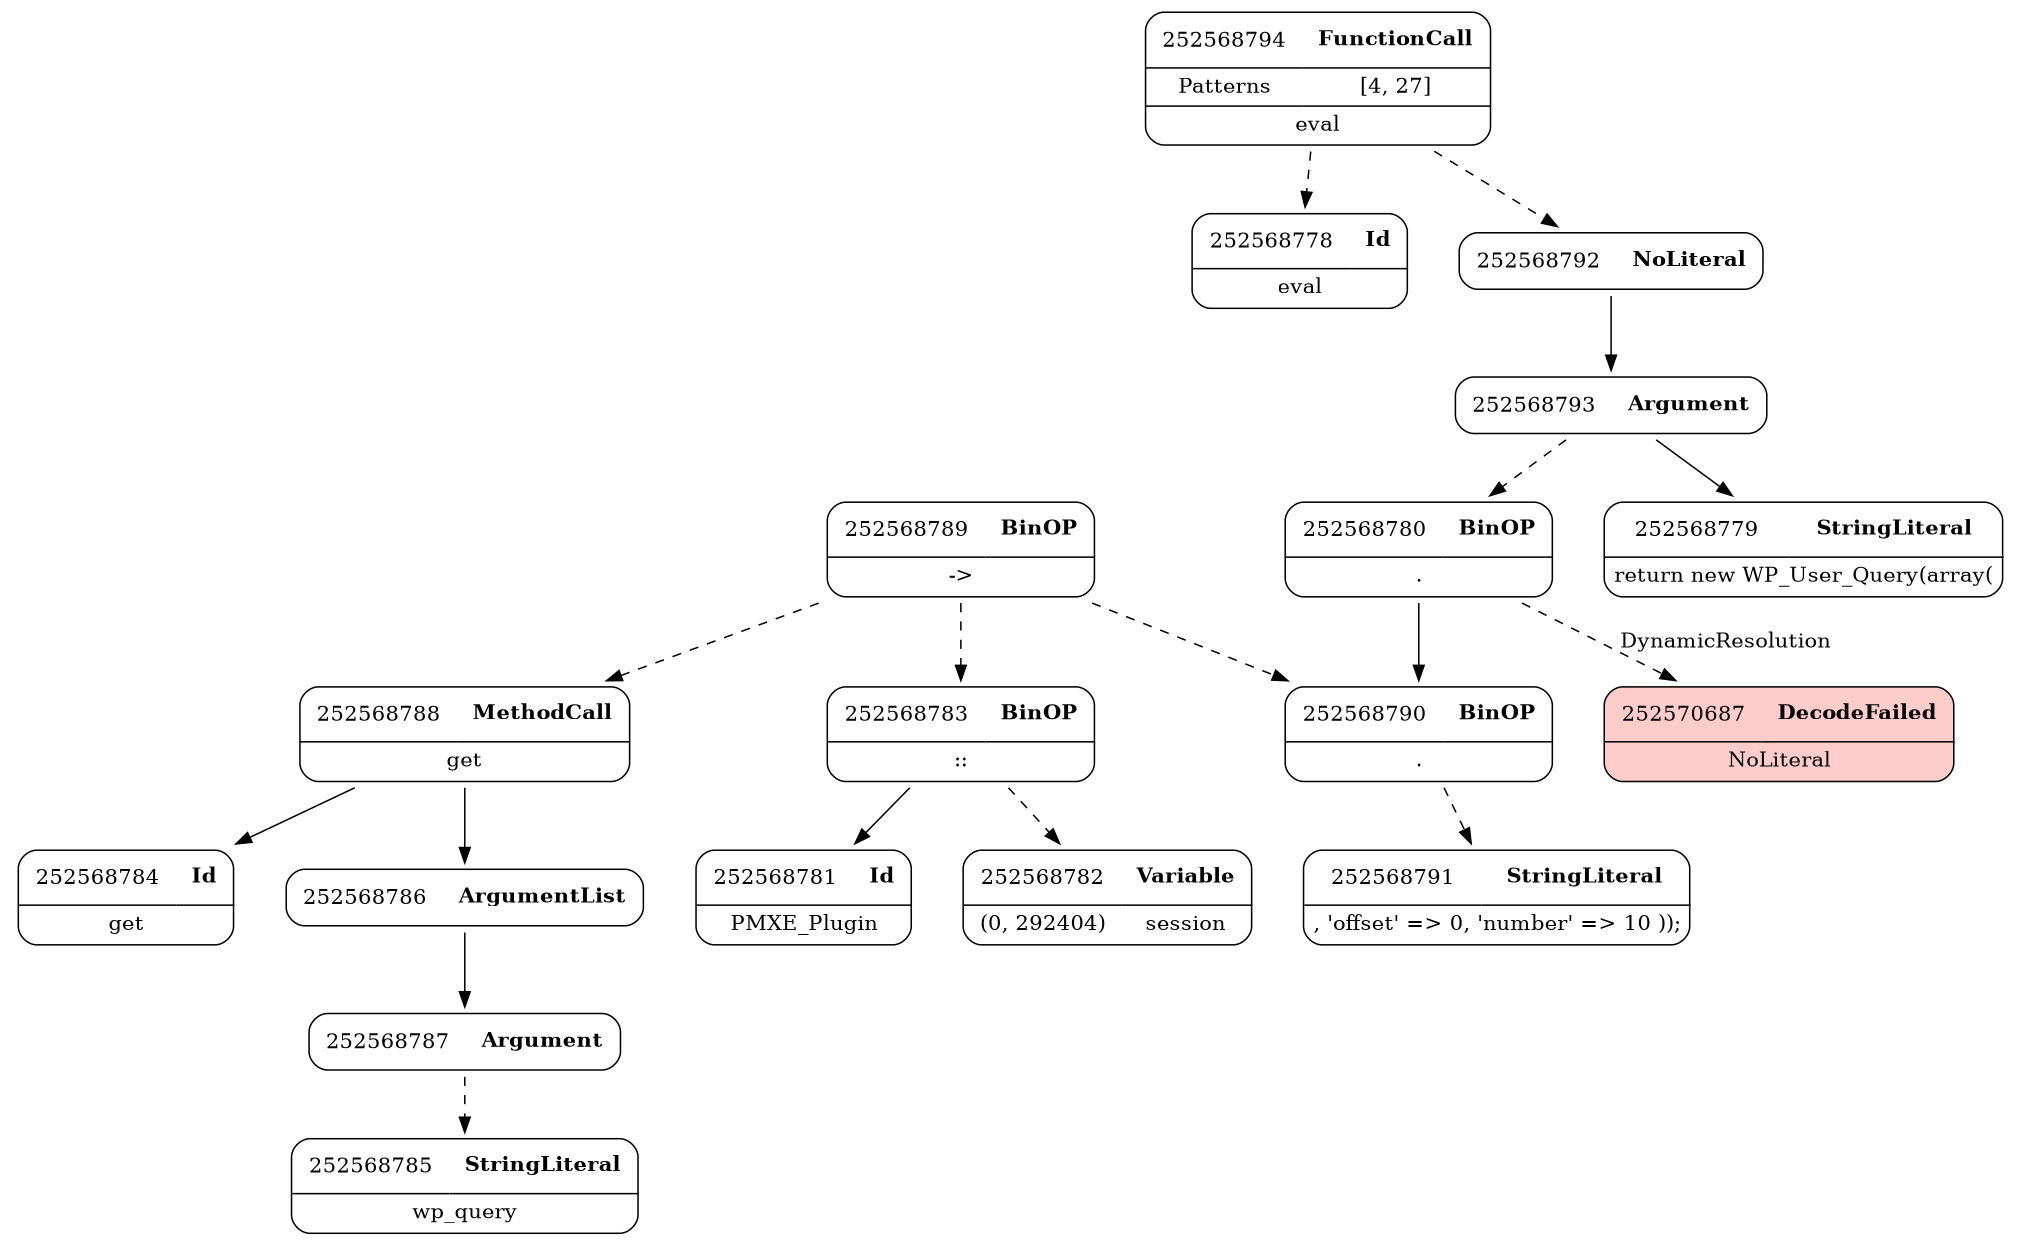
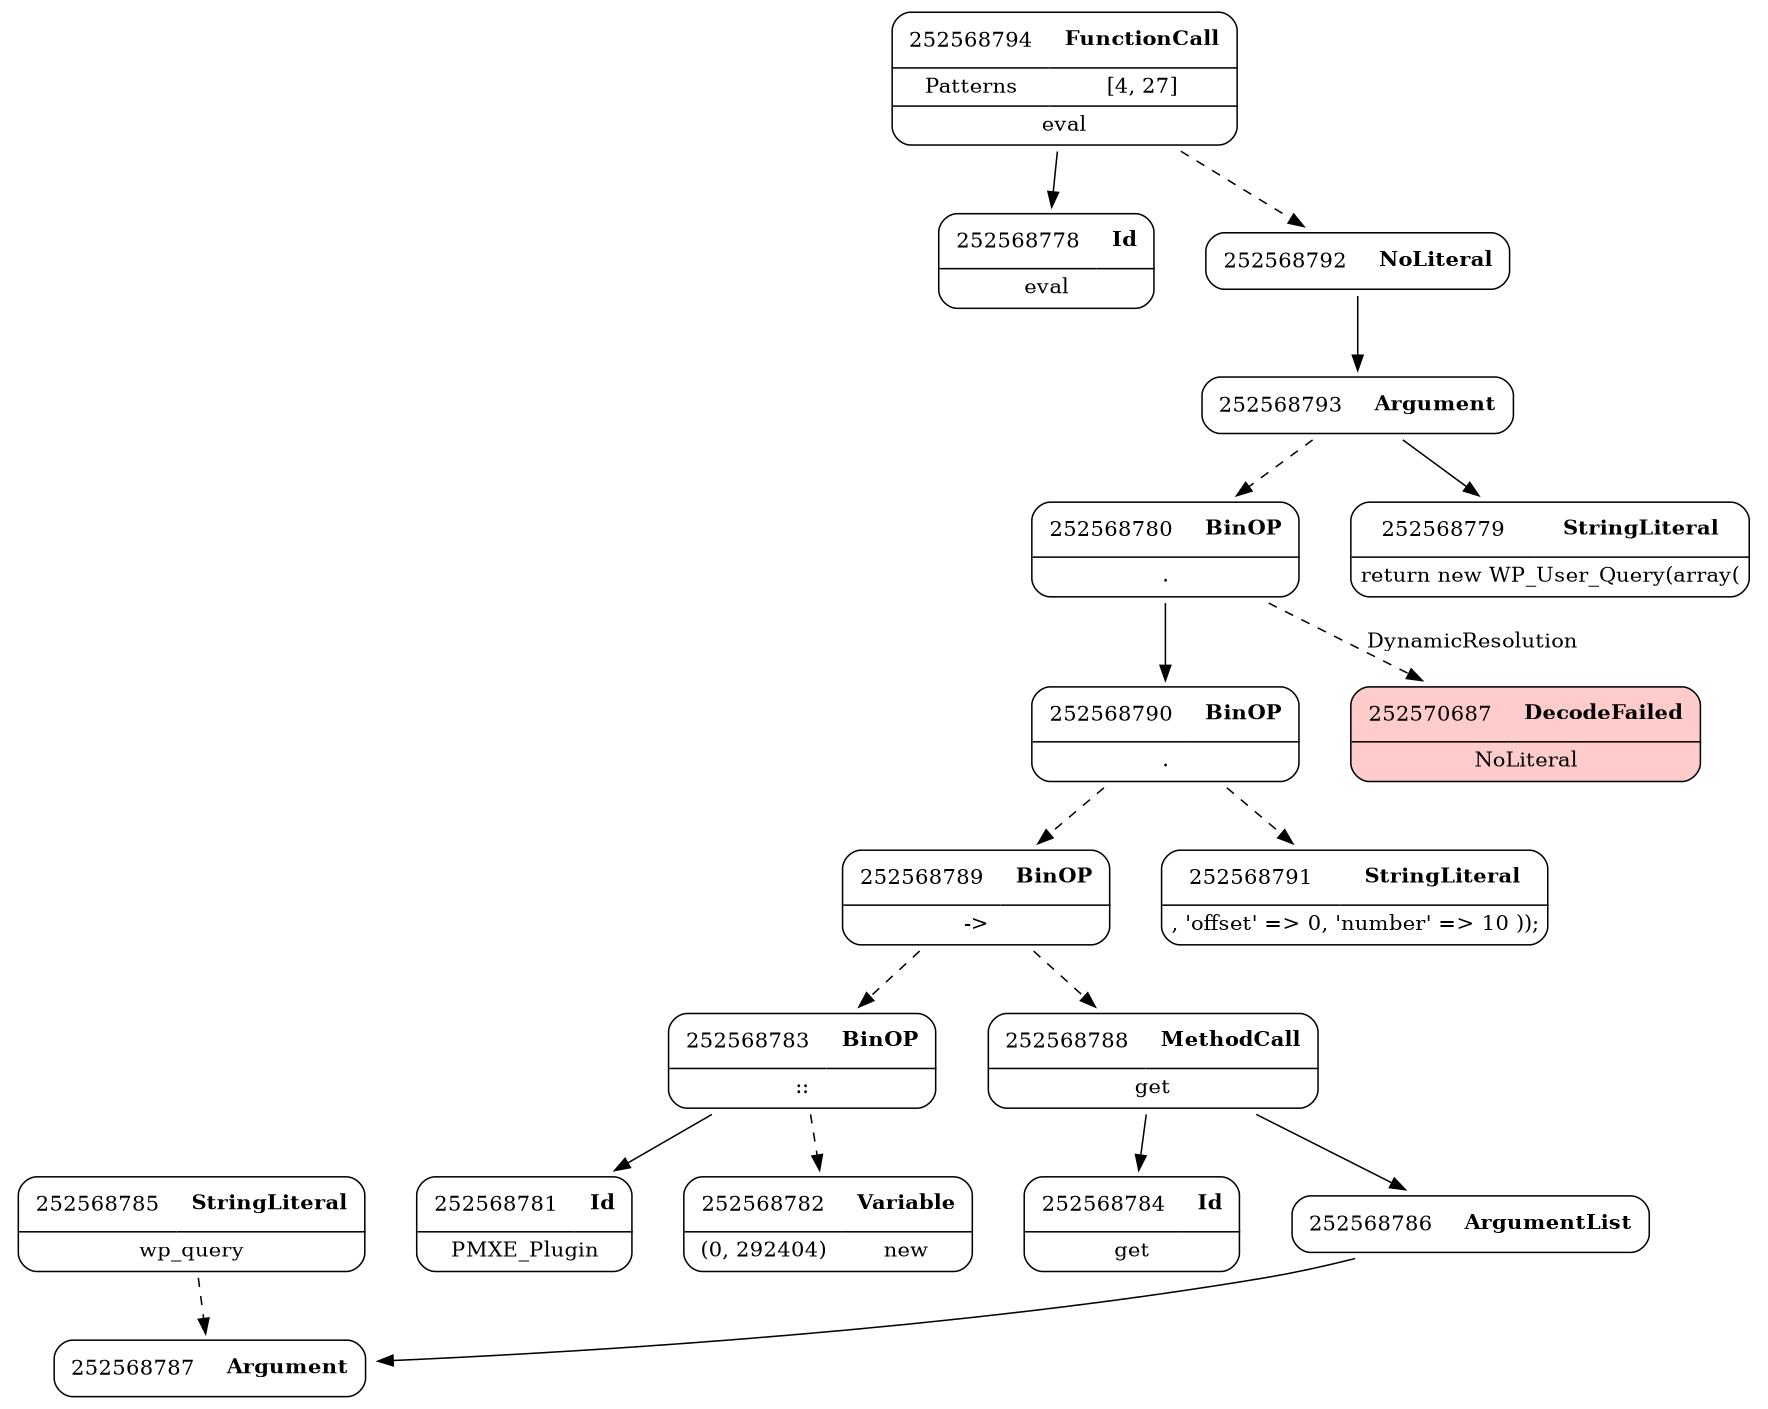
  digraph {
    node [shape=none]
    edge [style=dashed weight=2]
    n1 [label=<<TABLE border='1' cellspacing='0' cellpadding='10' style='rounded' ><TR><TD border='0'>252568781</TD><TD border='0'><B>Id</B></TD></TR><HR/><TR><TD border='0' cellpadding='5' colspan='2'>PMXE_Plugin</TD></TR></TABLE>>]
    n2 [label=<<TABLE border='1' cellspacing='0' cellpadding='10' style='rounded' ><TR><TD border='0'>252568780</TD><TD border='0'><B>BinOP</B></TD></TR><HR/><TR><TD border='0' cellpadding='5' colspan='2'>.</TD></TR></TABLE>>]
    n3 [label=<<TABLE border='1' cellspacing='0' cellpadding='10' style='rounded' ><TR><TD border='0'>252568790</TD><TD border='0'><B>BinOP</B></TD></TR><HR/><TR><TD border='0' cellpadding='5' colspan='2'>.</TD></TR></TABLE>>]
    n4 [label=<<TABLE border='1' cellspacing='0' cellpadding='10' style='rounded' bgcolor='#FFCCCC' ><TR><TD border='0'>252570687</TD><TD border='0'><B>DecodeFailed</B></TD></TR><HR/><TR><TD border='0' cellpadding='5' colspan='2'>NoLiteral</TD></TR></TABLE>>]
    n5 [label=<<TABLE border='1' cellspacing='0' cellpadding='10' style='rounded' ><TR><TD border='0'>252568779</TD><TD border='0'><B>StringLiteral</B></TD></TR><HR/><TR><TD border='0' cellpadding='5' colspan='2'>return new WP_User_Query(array(</TD></TR></TABLE>>]
    n6 [label=<<TABLE border='1' cellspacing='0' cellpadding='10' style='rounded' ><TR><TD border='0'>252568789</TD><TD border='0'><B>BinOP</B></TD></TR><HR/><TR><TD border='0' cellpadding='5' colspan='2'>-&gt;</TD></TR></TABLE>>]
    n7 [label=<<TABLE border='1' cellspacing='0' cellpadding='10' style='rounded' ><TR><TD border='0'>252568791</TD><TD border='0'><B>StringLiteral</B></TD></TR><HR/><TR><TD border='0' cellpadding='5' colspan='2'>, 'offset' =&gt; 0, 'number' =&gt; 10 ));</TD></TR></TABLE>>]
    n8 [label=<<TABLE border='1' cellspacing='0' cellpadding='10' style='rounded' ><TR><TD border='0'>252568783</TD><TD border='0'><B>BinOP</B></TD></TR><HR/><TR><TD border='0' cellpadding='5' colspan='2'>::</TD></TR></TABLE>>]
    n9 [label=<<TABLE border='1' cellspacing='0' cellpadding='10' style='rounded' ><TR><TD border='0'>252568788</TD><TD border='0'><B>MethodCall</B></TD></TR><HR/><TR><TD border='0' cellpadding='5' colspan='2'>get</TD></TR></TABLE>>]
-   n10 [label=<<TABLE border='1' cellspacing='0' cellpadding='10' style='rounded' ><TR><TD border='0'>252568782</TD><TD border='0'><B>Variable</B></TD></TR><HR/><TR><TD border='0' cellpadding='5'>(0, 292404)</TD><TD border='0' cellpadding='5'>session</TD></TR></TABLE>>]
+   n10 [label=<<TABLE border='1' cellspacing='0' cellpadding='10' style='rounded' ><TR><TD border='0'>252568782</TD><TD border='0'><B>Variable</B></TD></TR><HR/><TR><TD border='0' cellpadding='5'>(0, 292404)</TD><TD border='0' cellpadding='5'>new</TD></TR></TABLE>>]
    n11 [label=<<TABLE border='1' cellspacing='0' cellpadding='10' style='rounded' ><TR><TD border='0'>252568778</TD><TD border='0'><B>Id</B></TD></TR><HR/><TR><TD border='0' cellpadding='5' colspan='2'>eval</TD></TR></TABLE>>]
    n12 [label=<<TABLE border='1' cellspacing='0' cellpadding='10' style='rounded' ><TR><TD border='0'>252568793</TD><TD border='0'><B>Argument</B></TD></TR></TABLE>>]
    n13 [label=<<TABLE border='1' cellspacing='0' cellpadding='10' style='rounded' ><TR><TD border='0'>252568792</TD><TD border='0'><B>NoLiteral</B></TD></TR></TABLE>>]
    n14 [label=<<TABLE border='1' cellspacing='0' cellpadding='10' style='rounded' ><TR><TD border='0'>252568794</TD><TD border='0'><B>FunctionCall</B></TD></TR><HR/><TR><TD border='0' cellpadding='5'>Patterns</TD><TD border='0' cellpadding='5'>[4, 27]</TD></TR><HR/><TR><TD border='0' cellpadding='5' colspan='2'>eval</TD></TR></TABLE>>]
    n15 [label=<<TABLE border='1' cellspacing='0' cellpadding='10' style='rounded' ><TR><TD border='0'>252568784</TD><TD border='0'><B>Id</B></TD></TR><HR/><TR><TD border='0' cellpadding='5' colspan='2'>get</TD></TR></TABLE>>]
    n16 [label=<<TABLE border='1' cellspacing='0' cellpadding='10' style='rounded' ><TR><TD border='0'>252568786</TD><TD border='0'><B>ArgumentList</B></TD></TR></TABLE>>]
    n17 [label=<<TABLE border='1' cellspacing='0' cellpadding='10' style='rounded' ><TR><TD border='0'>252568787</TD><TD border='0'><B>Argument</B></TD></TR></TABLE>>]
    n18 [label=<<TABLE border='1' cellspacing='0' cellpadding='10' style='rounded' ><TR><TD border='0'>252568785</TD><TD border='0'><B>StringLiteral</B></TD></TR><HR/><TR><TD border='0' cellpadding='5' colspan='2'>wp_query</TD></TR></TABLE>>]
    n2 -> n3 [style=solid]
    n2 -> n4 [label=DynamicResolution weight=""]
-   n6 -> n3
+   n3 -> n6
    n3 -> n7
    n6 -> n8
    n6 -> n9
    n8 -> n1 [style=solid]
    n8 -> n10
    n9 -> n15 [style=solid]
    n9 -> n16 [style=solid]
    n12 -> n2
    n12 -> n5 [style=solid]
    n13 -> n12 [style=solid]
-   n14 -> n11
+   n14 -> n11 [style=solid]
    n14 -> n13
    n16 -> n17 [style=solid]
-   n17 -> n18
+   n18 -> n17
  }
